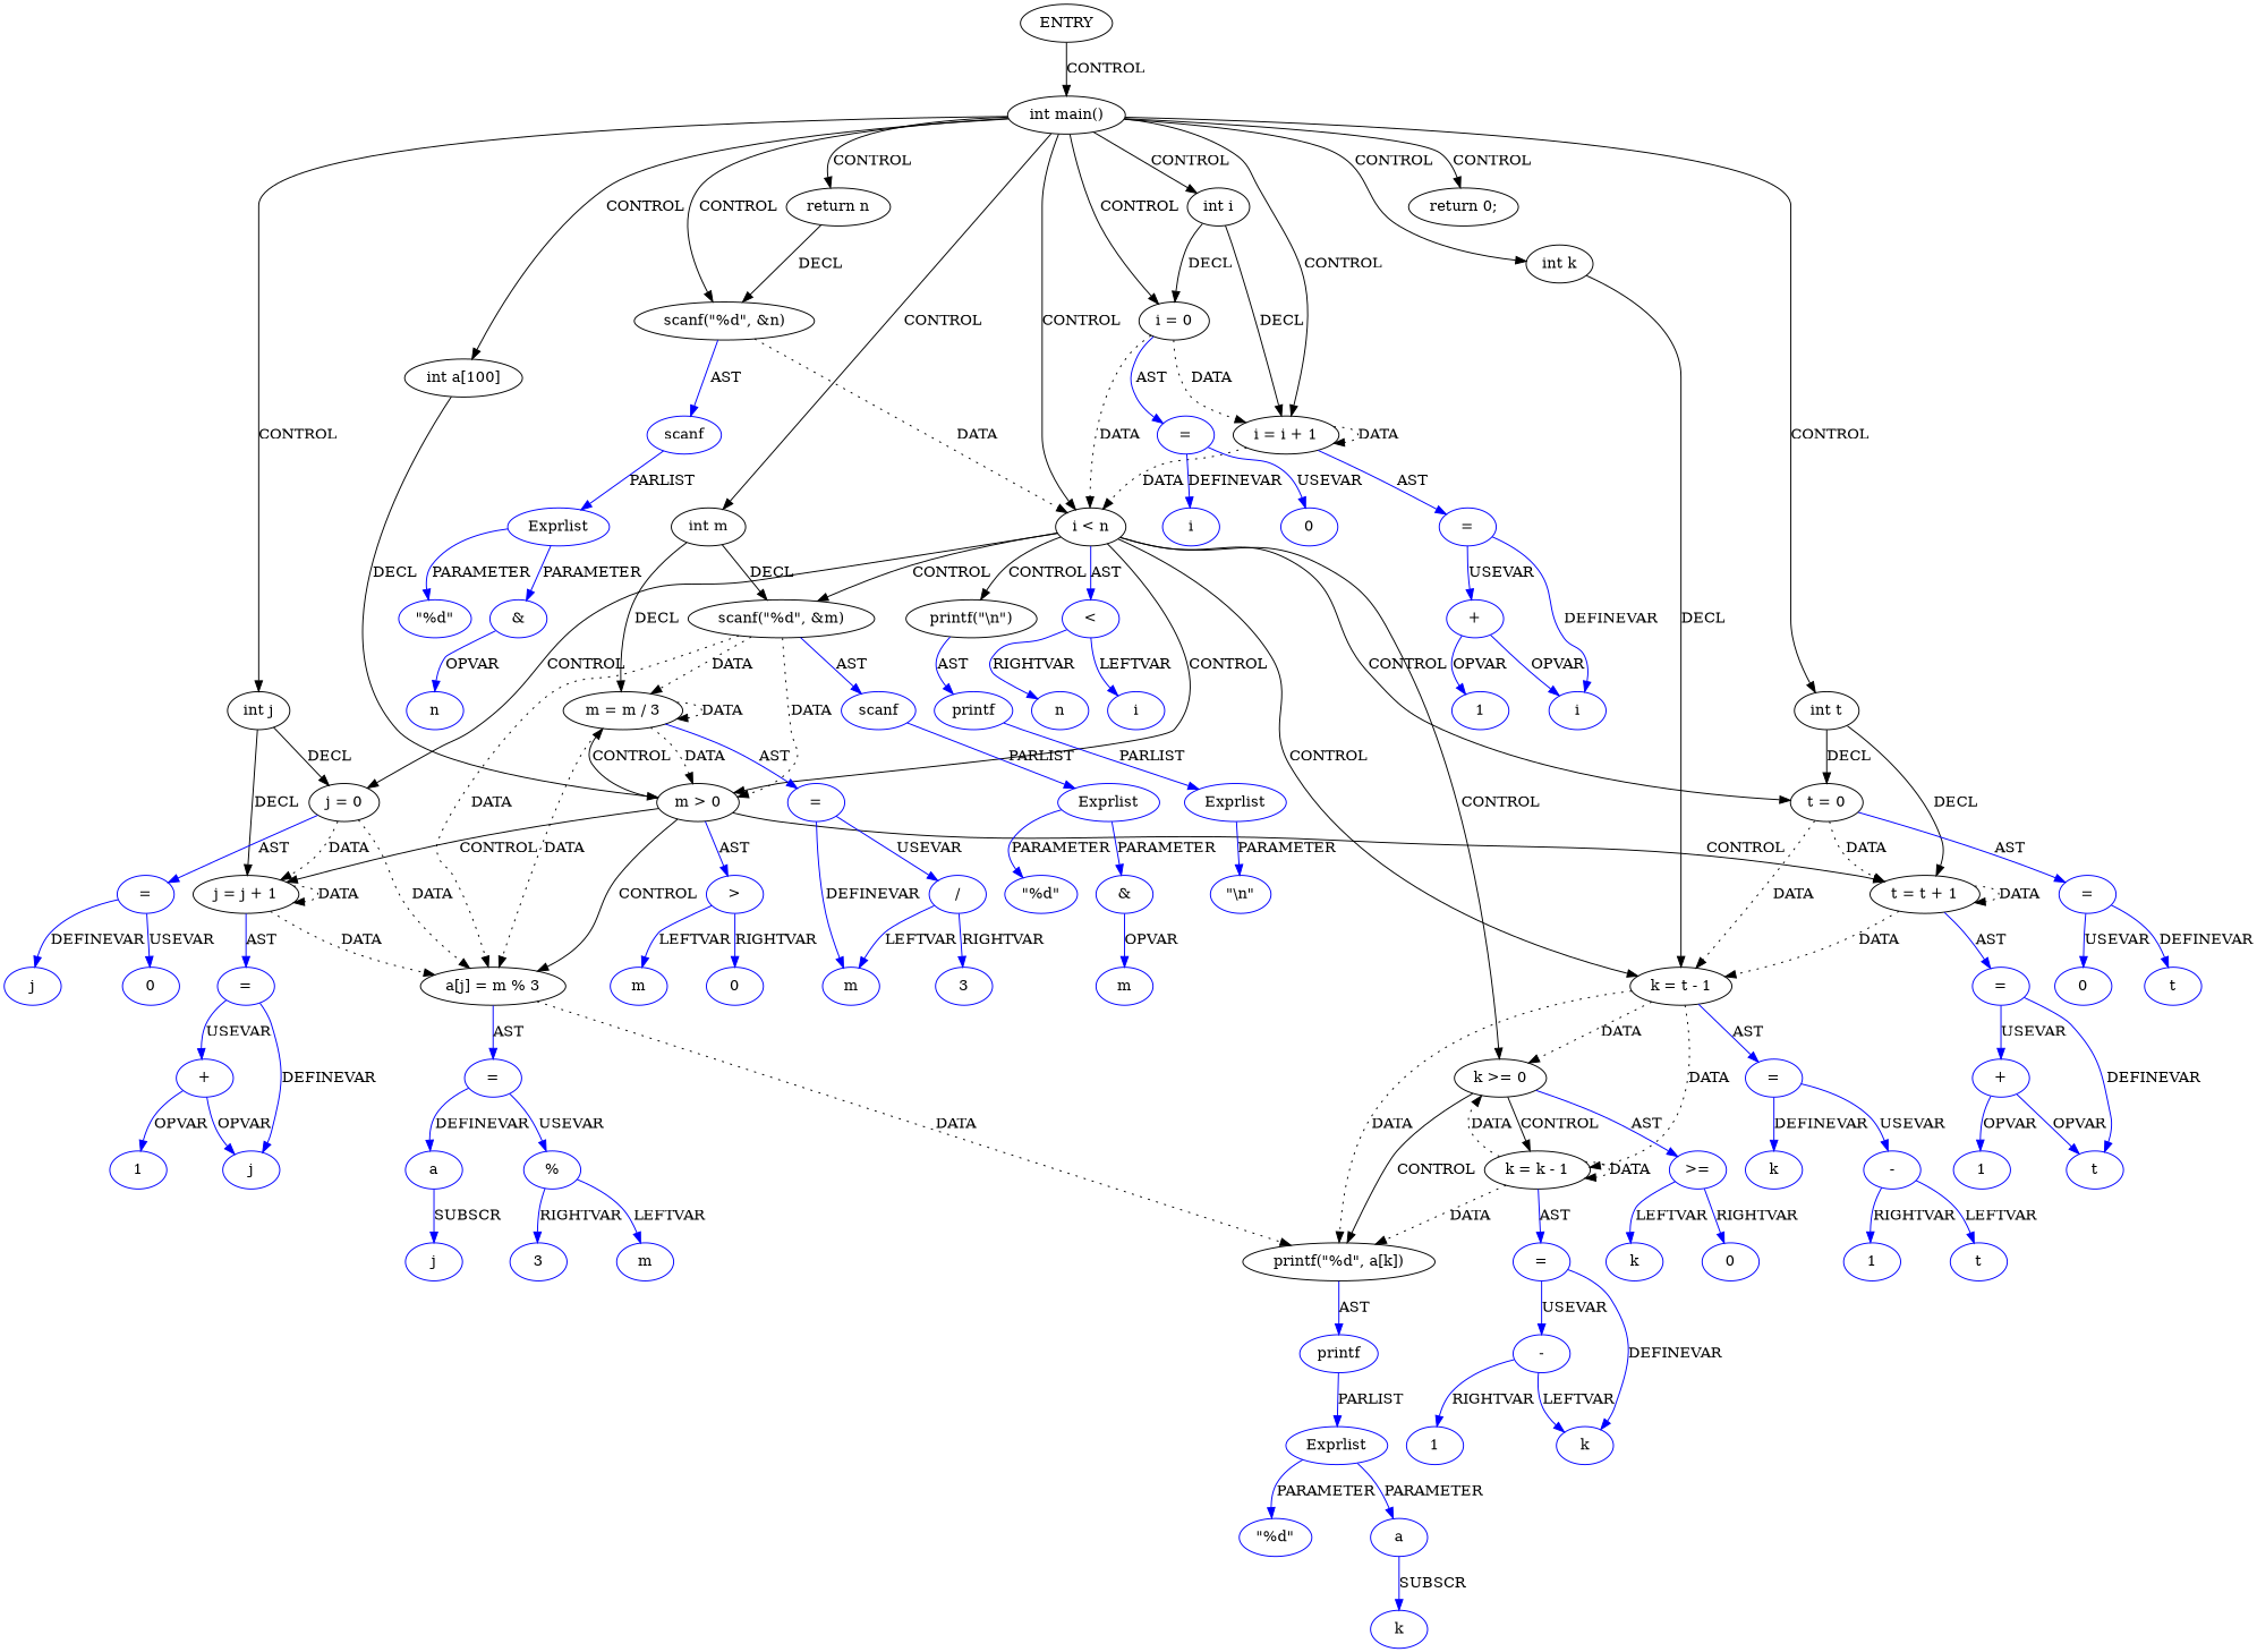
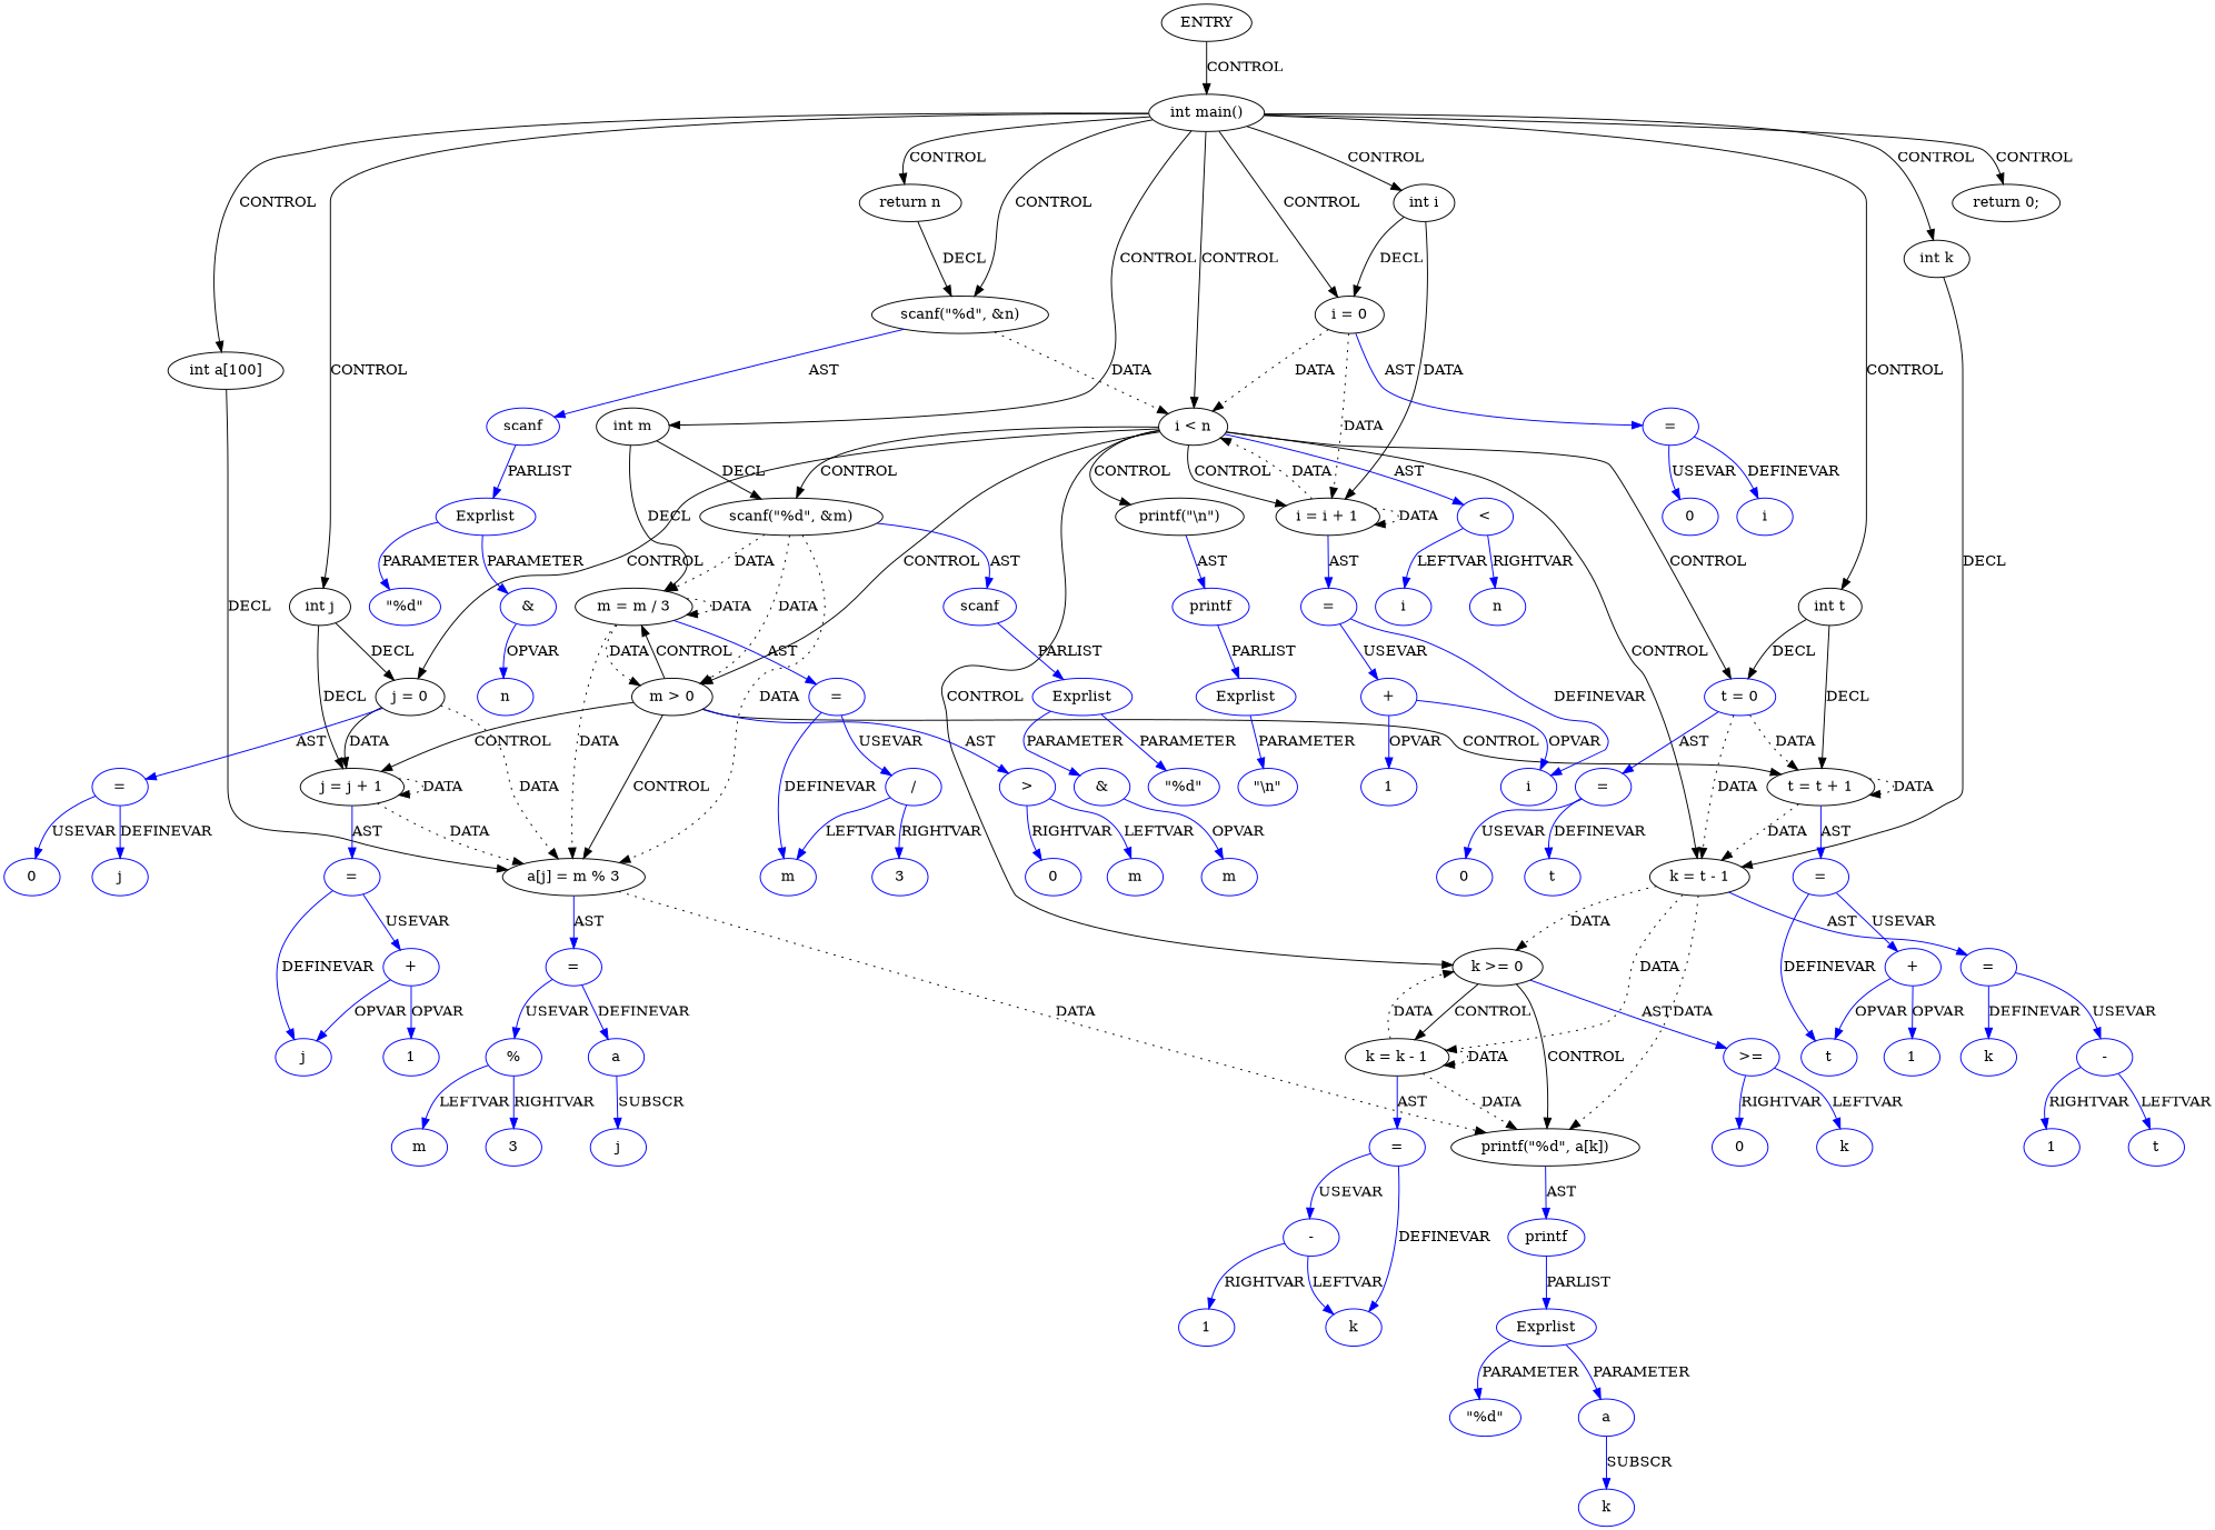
  digraph {
    node [coord=18 type=VAR color=blue]
    edge [color=blue]
    n1 [coord=-1 label=ENTRY type=ENTRY color=""]
    n2 [coord=3 label="int main()" type=CONTROL color=""]
    n3 [coord=5 label="return n" type=DECL varname=n vartype=int color=""]
    n4 [coord=5 label="int i" type=DECL varname=i vartype=int color=""]
    n5 [coord=5 label="int j" type=DECL varname=j vartype=int color=""]
    n6 [coord=5 label="int k" type=DECL varname=k vartype=int color=""]
    n7 [coord=5 label="int m" type=DECL varname=m vartype=int color=""]
    n8 [coord=6 label="int a[100]" type=DECL varname=a vartype="int[]" color=""]
    n9 [coord=6 label="int t" type=DECL varname=t vartype=int color=""]
    n10 [coord=7 label="scanf(\"%d\", &n)" type=CALL color=""]
    n11 [coord=8 label="i = 0" type=ASSIGN color=""]
    n12 [coord=8 label="i < n" type=CONTROL color=""]
    n13 [coord=24 label="return 0;" type=RETURN color=""]
    n14 [coord=8 label="i = i + 1" type=ASSIGN color=""]
    n15 [coord=12 label="j = 0" type=ASSIGN color=""]
    n16 [coord=12 label="j = j + 1" type=ASSIGN color=""]
    n17 [label="k = t - 1" type=ASSIGN color=""]
    n18 [coord=11 label="scanf(\"%d\", &m)" type=CALL color=""]
    n19 [coord=15 label="m = m / 3" type=ASSIGN color=""]
    n20 [coord=14 label="a[j] = m % 3" type=ASSIGN color=""]
-   n21 [coord=10 label="t = 0" type=ASSIGN color=""]
+   n21 [coord=10 label="t = 0" type=ASSIGN]
    n22 [coord=16 label="t = t + 1" type=ASSIGN color=""]
    n23 [coord=7 label=scanf type=FUNCNAME]
    n24 [coord=8 label="=" type=ASSIGNOP]
    n25 [coord=12 label="m > 0" type=CONTROL color=""]
    n26 [label="k >= 0" type=CONTROL color=""]
    n27 [coord=22 label="printf(\"\\n\")" type=CALL color=""]
    n28 [coord=8 label="<" type=OP]
    n29 [coord=8 label="=" type=ASSIGNOP]
    n30 [coord=12 label="=" type=ASSIGNOP]
    n31 [coord=12 label="=" type=ASSIGNOP]
    n32 [label="k = k - 1" type=ASSIGN color=""]
    n33 [coord=20 label="printf(\"%d\", a[k])" type=CALL color=""]
    n34 [label="=" type=ASSIGNOP]
    n35 [label="=" type=ASSIGNOP]
    n36 [coord=11 label=scanf type=FUNCNAME]
    n37 [coord=15 label="=" type=ASSIGNOP]
    n38 [coord=14 label="=" type=ASSIGNOP]
    n39 [coord=10 label="=" type=ASSIGNOP]
    n40 [coord=16 label="=" type=ASSIGNOP]
    n41 [coord=7 label=Exprlist type=EXPRS]
    n42 [coord=7 label="\"%d\"" type=CONST]
    n43 [coord=7 label="&" type=OP]
    n44 [coord=7 label=n]
    n45 [coord=8 label=i]
    n46 [coord=8 label=0 type=CONST]
    n47 [coord=12 label=">" type=OP]
    n48 [label=">=" type=OP]
    n49 [coord=22 label=printf type=FUNCNAME]
    n50 [coord=8 label=i]
    n51 [coord=8 label=n]
    n52 [coord=10 label=t]
    n53 [coord=10 label=0 type=CONST]
    n54 [coord=11 label=Exprlist type=EXPRS]
    n55 [coord=11 label="\"%d\"" type=CONST]
    n56 [coord=11 label="&" type=OP]
    n57 [coord=11 label=m]
    n58 [coord=12 label=j]
    n59 [coord=12 label=0 type=CONST]
    n60 [coord=12 label=m]
    n61 [coord=12 label=0 type=CONST]
    n62 [coord=14 label=a]
    n63 [coord=14 label="%" type=OP]
    n64 [coord=20 label=printf type=FUNCNAME]
    n65 [coord=14 label=j]
    n66 [coord=14 label=m]
    n67 [coord=14 label=3 type=CONST]
    n68 [coord=15 label=m]
    n69 [coord=15 label="/" type=OP]
    n70 [coord=15 label=3 type=CONST]
    n71 [coord=16 label=t]
    n72 [coord=16 label="+" type=OP]
    n73 [coord=16 label=1 type=CONST]
    n74 [coord=12 label=j]
    n75 [coord=12 label="+" type=OP]
    n76 [coord=12 label=1 type=CONST]
    n77 [label=k]
    n78 [label="-" type=OP]
    n79 [label=t]
    n80 [label=1 type=CONST]
    n81 [label=k]
    n82 [label=0 type=CONST]
    n83 [coord=20 label=Exprlist type=EXPRS]
    n84 [coord=20 label="\"%d\"" type=CONST]
    n85 [coord=20 label=a]
    n86 [coord=20 label=k]
    n87 [label=k]
    n88 [label="-" type=OP]
    n89 [label=1 type=CONST]
    n90 [coord=22 label=Exprlist type=EXPRS]
    n91 [coord=22 label="\"\\n\"" type=CONST]
    n92 [coord=8 label=i]
    n93 [coord=8 label="+" type=OP]
    n94 [coord=8 label=1 type=CONST]
    n1 -> n2 [label=CONTROL color=""]
    n2 -> n3 [label=CONTROL color=""]
    n2 -> n4 [label=CONTROL color=""]
    n2 -> n5 [label=CONTROL color=""]
    n2 -> n6 [label=CONTROL color=""]
    n2 -> n7 [label=CONTROL color=""]
    n2 -> n8 [label=CONTROL color=""]
    n2 -> n9 [label=CONTROL color=""]
    n2 -> n10 [label=CONTROL color=""]
    n2 -> n11 [label=CONTROL color=""]
    n2 -> n12 [label=CONTROL color=""]
    n2 -> n13 [label=CONTROL color=""]
    n3 -> n10 [label=DECL color=""]
    n4 -> n11 [label=DECL color=""]
-   n4 -> n14 [label=DECL color=""]
+   n4 -> n14 [label=DATA color=""]
    n5 -> n15 [label=DECL color=""]
    n5 -> n16 [label=DECL color=""]
    n6 -> n17 [label=DECL color=""]
    n7 -> n18 [label=DECL color=""]
    n7 -> n19 [label=DECL color=""]
-   n8 -> n25 [label=DECL color=""]
+   n8 -> n20 [label=DECL color=""]
    n9 -> n21 [label=DECL color=""]
    n9 -> n22 [label=DECL color=""]
    n10 -> n12 [label=DATA style=dotted color=""]
    n10 -> n23 [label=AST]
    n11 -> n12 [label=DATA style=dotted color=""]
    n11 -> n14 [label=DATA style=dotted color=""]
    n11 -> n24 [label=AST]
-   n2 -> n14 [label=CONTROL color=""]
+   n12 -> n14 [label=CONTROL color=""]
    n12 -> n15 [label=CONTROL color=""]
    n12 -> n17 [label=CONTROL color=""]
    n12 -> n18 [label=CONTROL color=""]
    n12 -> n21 [label=CONTROL color=""]
    n12 -> n25 [label=CONTROL color=""]
    n12 -> n26 [label=CONTROL color=""]
    n12 -> n27 [label=CONTROL color=""]
    n12 -> n28 [label=AST]
    n14 -> n12 [label=DATA style=dotted color=""]
    n14 -> n14 [label=DATA style=dotted color=""]
    n14 -> n29 [label=AST]
-   n15 -> n16 [label=DATA style=dotted color=""]
+   n15 -> n16 [label=DATA style=solid color=""]
    n15 -> n20 [label=DATA style=dotted color=""]
    n15 -> n30 [label=AST]
    n16 -> n16 [label=DATA style=dotted color=""]
    n16 -> n20 [label=DATA style=dotted color=""]
    n16 -> n31 [label=AST]
    n17 -> n26 [label=DATA style=dotted color=""]
    n17 -> n32 [label=DATA style=dotted color=""]
    n17 -> n33 [label=DATA style=dotted color=""]
    n17 -> n34 [label=AST]
    n18 -> n19 [label=DATA style=dotted color=""]
    n18 -> n20 [label=DATA style=dotted color=""]
    n18 -> n25 [label=DATA style=dotted color=""]
    n18 -> n36 [label=AST]
    n19 -> n19 [label=DATA style=dotted color=""]
    n19 -> n20 [label=DATA style=dotted color=""]
    n19 -> n25 [label=DATA style=dotted color=""]
    n19 -> n37 [label=AST]
    n20 -> n33 [label=DATA style=dotted color=""]
    n20 -> n38 [label=AST]
    n21 -> n17 [label=DATA style=dotted color=""]
    n21 -> n22 [label=DATA style=dotted color=""]
    n21 -> n39 [label=AST]
    n22 -> n17 [label=DATA style=dotted color=""]
    n22 -> n22 [label=DATA style=dotted color=""]
    n22 -> n40 [label=AST]
    n23 -> n41 [label=PARLIST]
    n24 -> n45 [label=DEFINEVAR]
    n24 -> n46 [label=USEVAR]
    n25 -> n16 [label=CONTROL color=""]
    n25 -> n19 [label=CONTROL color=""]
    n25 -> n20 [label=CONTROL color=""]
    n25 -> n22 [label=CONTROL color=""]
    n25 -> n47 [label=AST]
    n26 -> n32 [label=CONTROL color=""]
    n26 -> n33 [label=CONTROL color=""]
    n26 -> n48 [label=AST]
    n27 -> n49 [label=AST]
    n28 -> n50 [label=LEFTVAR]
    n28 -> n51 [label=RIGHTVAR]
    n29 -> n92 [label=DEFINEVAR]
    n29 -> n93 [label=USEVAR]
    n30 -> n58 [label=DEFINEVAR]
    n30 -> n59 [label=USEVAR]
    n31 -> n74 [label=DEFINEVAR]
    n31 -> n75 [label=USEVAR]
    n32 -> n26 [label=DATA style=dotted color=""]
    n32 -> n32 [label=DATA style=dotted color=""]
    n32 -> n33 [label=DATA style=dotted color=""]
    n32 -> n35 [label=AST]
    n33 -> n64 [label=AST]
    n34 -> n77 [label=DEFINEVAR]
    n34 -> n78 [label=USEVAR]
    n35 -> n87 [label=DEFINEVAR]
    n35 -> n88 [label=USEVAR]
    n36 -> n54 [label=PARLIST]
    n37 -> n68 [label=DEFINEVAR]
    n37 -> n69 [label=USEVAR]
    n38 -> n62 [label=DEFINEVAR]
    n38 -> n63 [label=USEVAR]
    n39 -> n52 [label=DEFINEVAR]
    n39 -> n53 [label=USEVAR]
    n40 -> n71 [label=DEFINEVAR]
    n40 -> n72 [label=USEVAR]
    n41 -> n42 [label=PARAMETER]
    n41 -> n43 [label=PARAMETER]
    n43 -> n44 [label=OPVAR]
    n47 -> n60 [label=LEFTVAR]
    n47 -> n61 [label=RIGHTVAR]
    n48 -> n81 [label=LEFTVAR]
    n48 -> n82 [label=RIGHTVAR]
    n49 -> n90 [label=PARLIST]
    n54 -> n55 [label=PARAMETER]
    n54 -> n56 [label=PARAMETER]
    n56 -> n57 [label=OPVAR]
    n62 -> n65 [label=SUBSCR]
    n63 -> n66 [label=LEFTVAR]
    n63 -> n67 [label=RIGHTVAR]
    n64 -> n83 [label=PARLIST]
    n69 -> n68 [label=LEFTVAR]
    n69 -> n70 [label=RIGHTVAR]
    n72 -> n71 [label=OPVAR]
    n72 -> n73 [label=OPVAR]
    n75 -> n74 [label=OPVAR]
    n75 -> n76 [label=OPVAR]
    n78 -> n79 [label=LEFTVAR]
    n78 -> n80 [label=RIGHTVAR]
    n83 -> n84 [label=PARAMETER]
    n83 -> n85 [label=PARAMETER]
    n85 -> n86 [label=SUBSCR]
    n88 -> n87 [label=LEFTVAR]
    n88 -> n89 [label=RIGHTVAR]
    n90 -> n91 [label=PARAMETER]
    n93 -> n92 [label=OPVAR]
    n93 -> n94 [label=OPVAR]
  }
